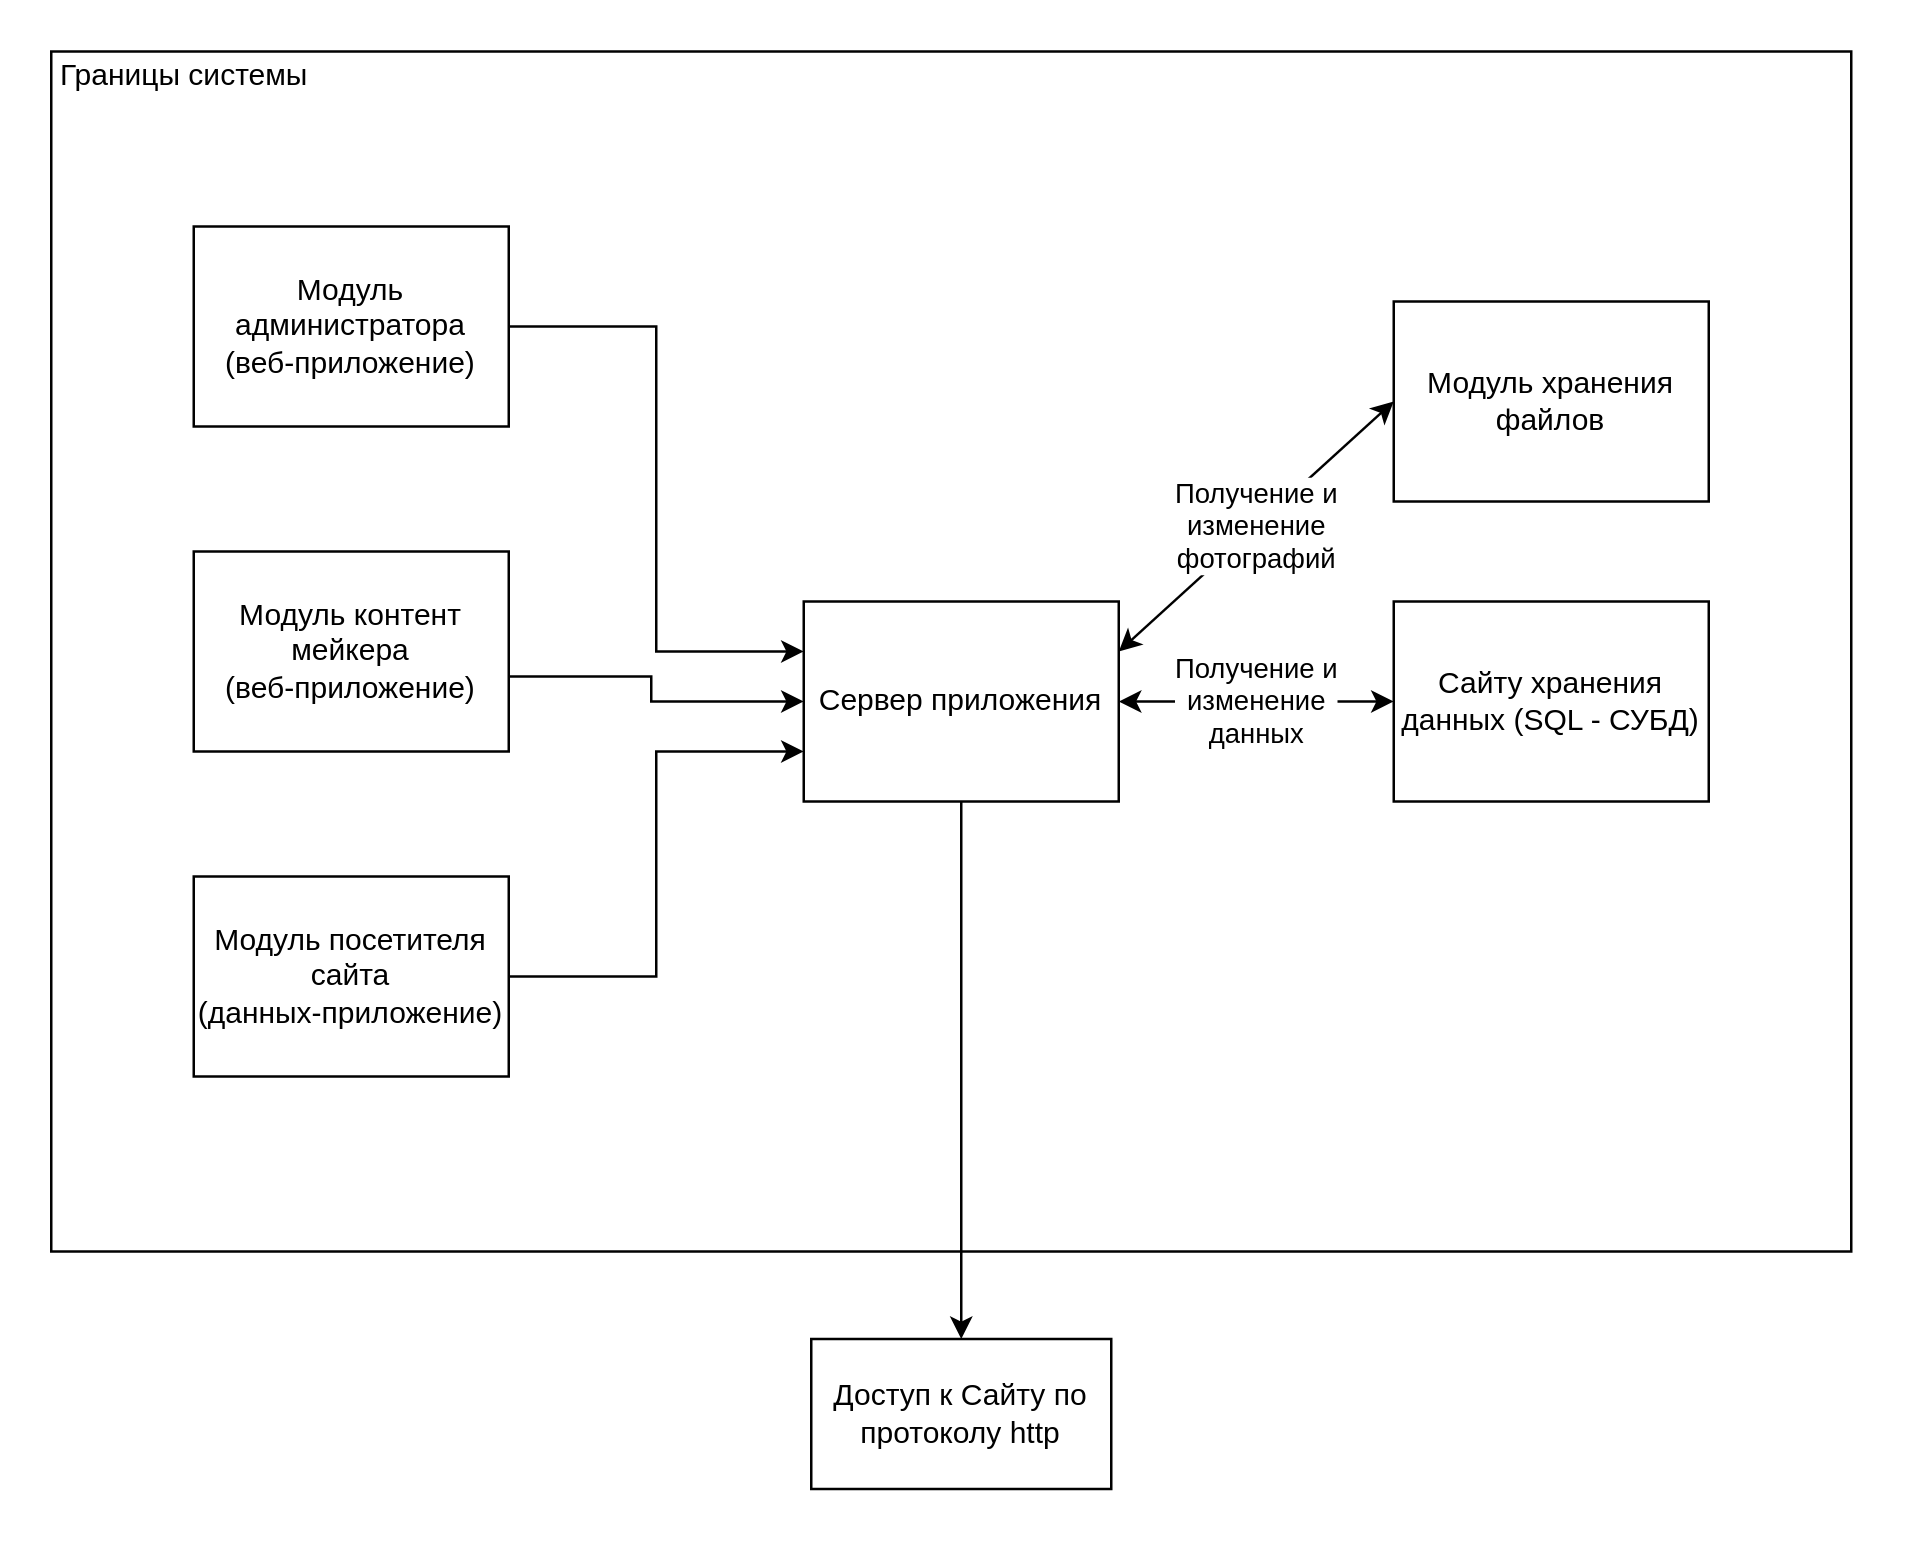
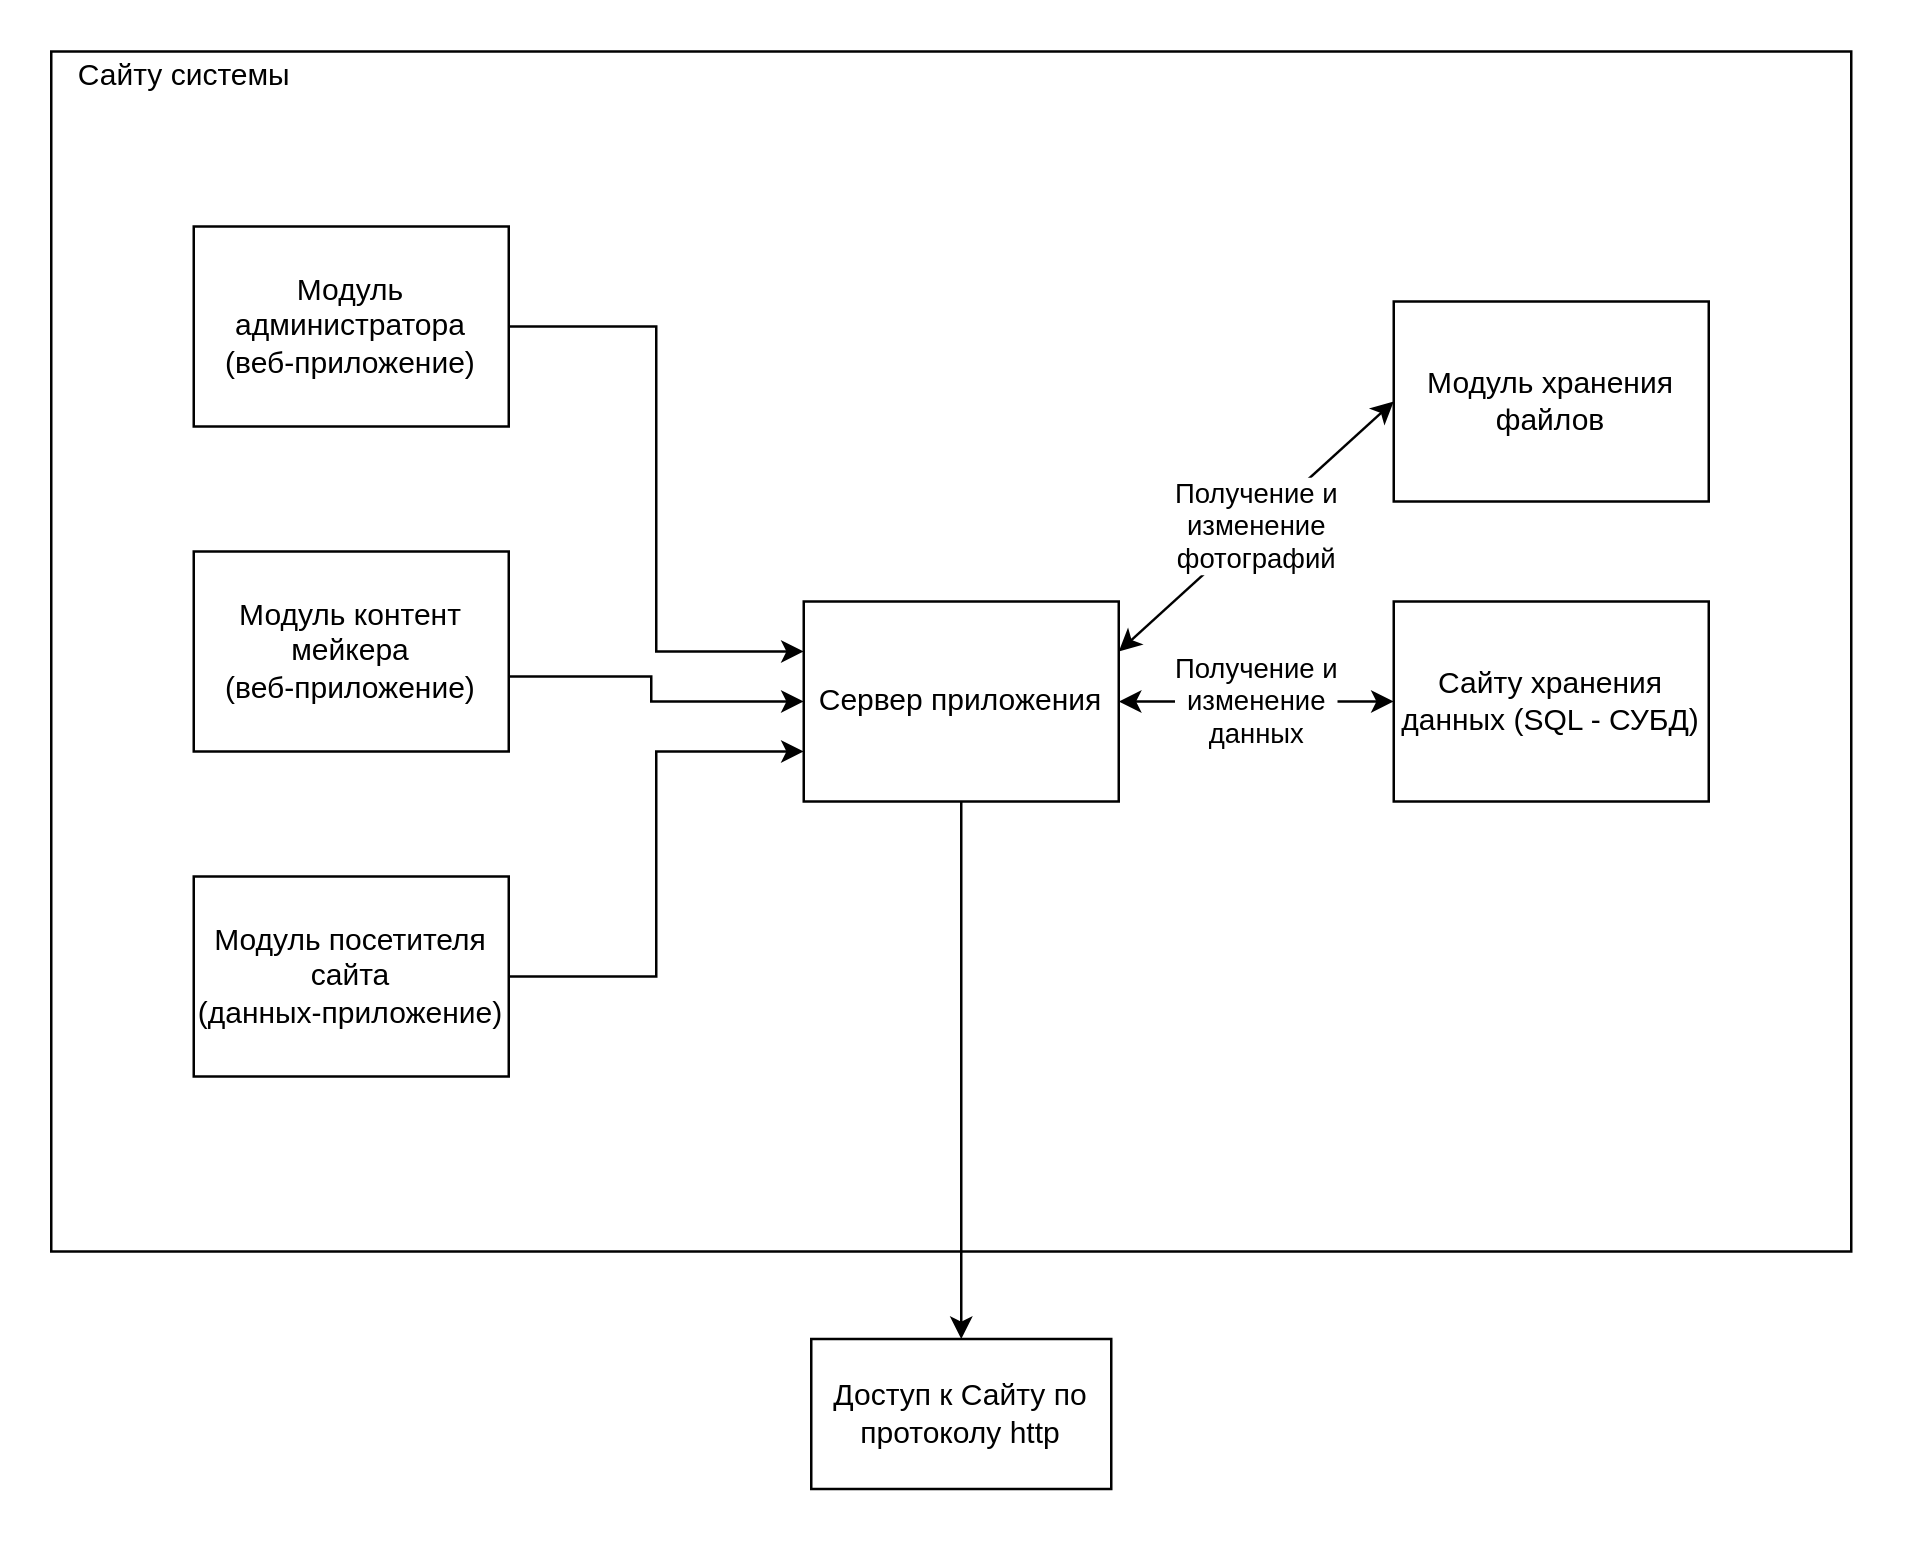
  <mxCell id="0" />
  <mxCell id="1" parent="0" />
  <mxCell id="2" value="" style="rounded=0;whiteSpace=wrap;html=1;align=left;" vertex="1" parent="1"><mxGeometry x="20" y="20" width="720" height="480" as="geometry" /></mxCell>
- <mxCell id="3" value="Границы системы" style="text;html=1;strokeColor=none;fillColor=none;align=center;verticalAlign=middle;whiteSpace=wrap;rounded=0;" vertex="1" parent="1"><mxGeometry x="20" y="20" width="107" height="20" as="geometry" /></mxCell>
+ <mxCell id="3" value="Сайту системы" style="text;html=1;strokeColor=none;fillColor=none;align=center;verticalAlign=middle;whiteSpace=wrap;rounded=0;" vertex="1" parent="1"><mxGeometry x="20" y="20" width="107" height="20" as="geometry" /></mxCell>
  <mxCell id="4" style="edgeStyle=orthogonalEdgeStyle;rounded=0;orthogonalLoop=1;jettySize=auto;html=1;entryX=0.5;entryY=0;entryDx=0;entryDy=0;" edge="1" parent="1" source="5" target="14"><mxGeometry relative="1" as="geometry"><mxPoint x="384" y="560" as="targetPoint" /></mxGeometry></mxCell>
  <mxCell id="5" value="Сервер приложения" style="rounded=0;whiteSpace=wrap;html=1;" vertex="1" parent="1"><mxGeometry x="321" y="240" width="126" height="80" as="geometry" /></mxCell>
  <mxCell id="6" value="Сайту хранения данных (SQL - СУБД)" style="rounded=0;whiteSpace=wrap;html=1;" vertex="1" parent="1"><mxGeometry x="557" y="240" width="126" height="80" as="geometry" /></mxCell>
  <mxCell id="7" style="edgeStyle=orthogonalEdgeStyle;rounded=0;orthogonalLoop=1;jettySize=auto;html=1;entryX=0;entryY=0.25;entryDx=0;entryDy=0;" edge="1" parent="1" source="8" target="5"><mxGeometry relative="1" as="geometry" /></mxCell>
  <mxCell id="8" value="&lt;div&gt;Модуль администратора&lt;/div&gt;&lt;div&gt;(веб-приложение)&lt;br&gt;&lt;/div&gt;" style="rounded=0;whiteSpace=wrap;html=1;" vertex="1" parent="1"><mxGeometry x="77" y="90" width="126" height="80" as="geometry" /></mxCell>
  <mxCell id="9" style="edgeStyle=orthogonalEdgeStyle;rounded=0;orthogonalLoop=1;jettySize=auto;html=1;entryX=0;entryY=0.5;entryDx=0;entryDy=0;" edge="1" parent="1" source="10" target="5"><mxGeometry relative="1" as="geometry"><mxPoint x="317" y="280" as="targetPoint" /><Array as="points"><mxPoint x="260" y="270" /><mxPoint x="260" y="280" /></Array></mxGeometry></mxCell>
  <mxCell id="10" value="&lt;div&gt;Модуль контент мейкера&lt;br&gt;&lt;/div&gt;&lt;div&gt;(веб-приложение)&lt;br&gt;&lt;/div&gt;" style="rounded=0;whiteSpace=wrap;html=1;" vertex="1" parent="1"><mxGeometry x="77" y="220" width="126" height="80" as="geometry" /></mxCell>
  <mxCell id="11" style="edgeStyle=orthogonalEdgeStyle;rounded=0;orthogonalLoop=1;jettySize=auto;html=1;entryX=0;entryY=0.75;entryDx=0;entryDy=0;" edge="1" parent="1" source="12" target="5"><mxGeometry relative="1" as="geometry" /></mxCell>
  <mxCell id="12" value="&lt;div&gt;Модуль посетителя сайта&lt;br&gt;&lt;/div&gt;&lt;div&gt;(данных-приложение)&lt;br&gt;&lt;/div&gt;" style="rounded=0;whiteSpace=wrap;html=1;" vertex="1" parent="1"><mxGeometry x="77" y="350" width="126" height="80" as="geometry" /></mxCell>
  <mxCell id="13" value="&lt;div&gt;Получение и &lt;br&gt;&lt;/div&gt;&lt;div&gt;изменение &lt;br&gt;&lt;/div&gt;&lt;div&gt;данных&lt;br&gt;&lt;/div&gt;" style="endArrow=classic;startArrow=classic;html=1;exitX=1;exitY=0.5;exitDx=0;exitDy=0;" edge="1" parent="1" source="5" target="6"><mxGeometry width="50" height="50" relative="1" as="geometry"><mxPoint x="467" y="320" as="sourcePoint" /><mxPoint x="517" y="270" as="targetPoint" /></mxGeometry></mxCell>
  <mxCell id="14" value="Доступ к Сайту по протоколу http" style="rounded=0;whiteSpace=wrap;html=1;" vertex="1" parent="1"><mxGeometry x="324" y="535" width="120" height="60" as="geometry" /></mxCell>
  <mxCell id="15" value="Модуль хранения файлов" style="rounded=0;whiteSpace=wrap;html=1;" vertex="1" parent="1"><mxGeometry x="557" y="120" width="126" height="80" as="geometry" /></mxCell>
  <mxCell id="16" value="&lt;div&gt;Получение и &lt;br&gt;&lt;/div&gt;&lt;div&gt;изменение&lt;/div&gt;&lt;div&gt;фотографий&lt;/div&gt;" style="endArrow=classic;startArrow=classic;html=1;entryX=0;entryY=0.5;entryDx=0;entryDy=0;exitX=1;exitY=0.25;exitDx=0;exitDy=0;" edge="1" parent="1" source="5" target="15"><mxGeometry width="50" height="50" relative="1" as="geometry"><mxPoint x="457" y="200" as="sourcePoint" /><mxPoint x="507" y="150" as="targetPoint" /></mxGeometry></mxCell>
